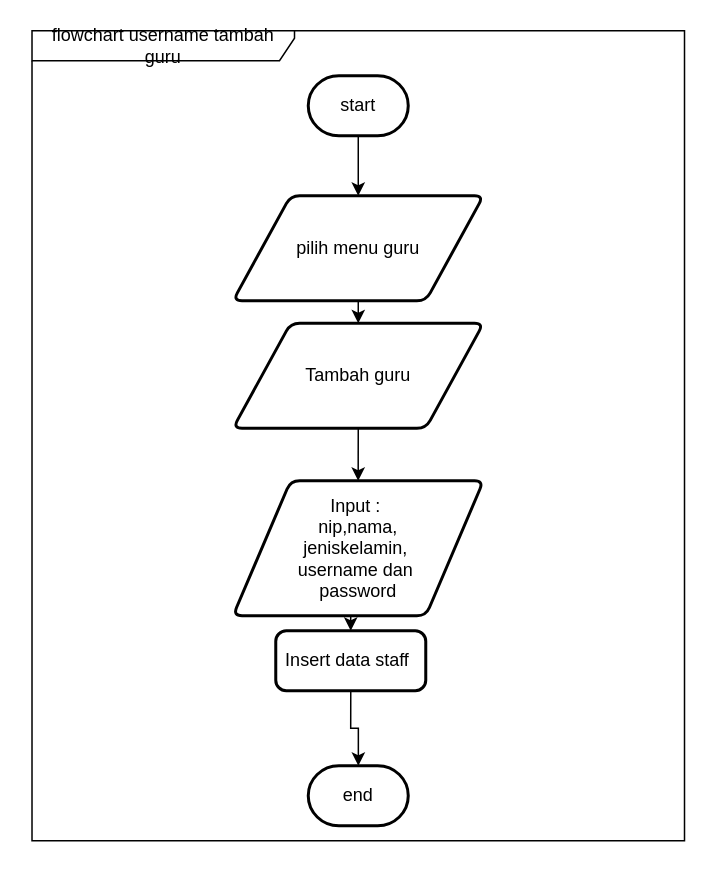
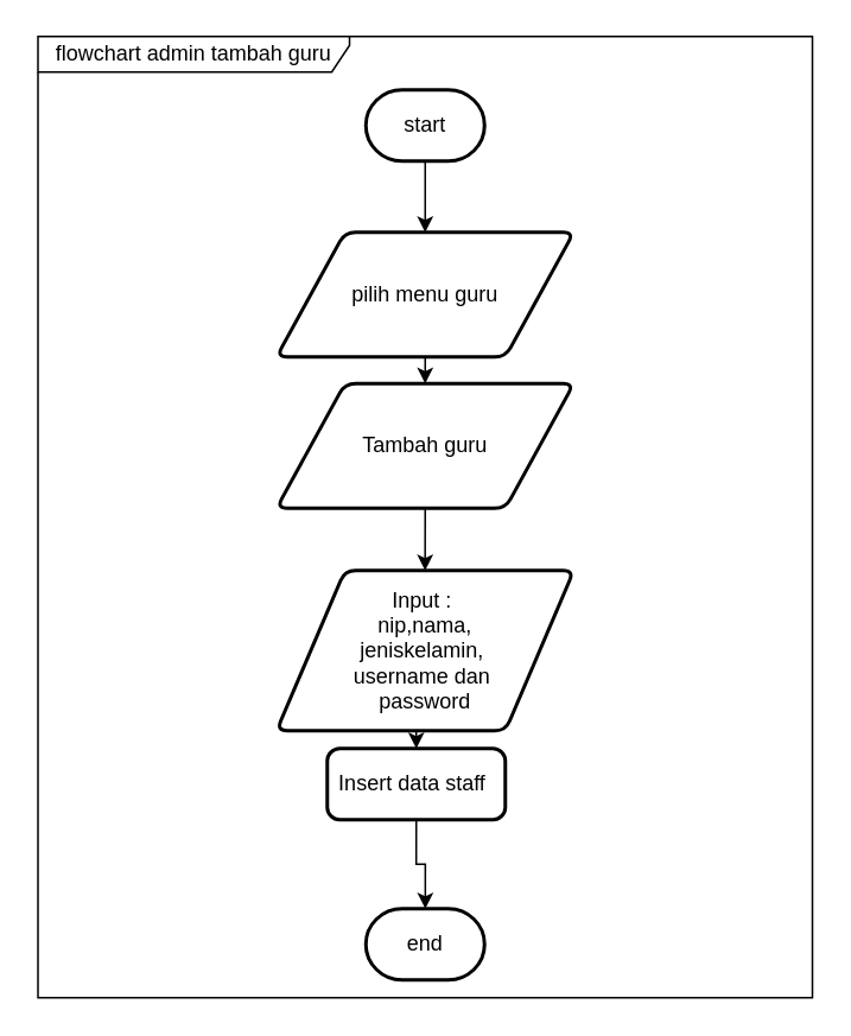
  <mxCell id="0" />
  <mxCell id="1" parent="0" />
  <mxCell id="2" style="edgeStyle=orthogonalEdgeStyle;rounded=0;orthogonalLoop=1;jettySize=auto;html=1;exitX=0.5;exitY=1;exitDx=0;exitDy=0;exitPerimeter=0;" parent="1" source="3" target="5" edge="1"><mxGeometry relative="1" as="geometry" /></mxCell>
  <mxCell id="3" value="start" style="strokeWidth=2;html=1;shape=mxgraph.flowchart.terminator;whiteSpace=wrap;fillColor=#FFFFFF;" parent="1" vertex="1"><mxGeometry x="205" y="50" width="66.67" height="40" as="geometry" /></mxCell>
  <mxCell id="4" style="edgeStyle=orthogonalEdgeStyle;rounded=0;orthogonalLoop=1;jettySize=auto;html=1;exitX=0.5;exitY=1;exitDx=0;exitDy=0;entryX=0.5;entryY=0;entryDx=0;entryDy=0;" parent="1" source="5" target="9" edge="1"><mxGeometry relative="1" as="geometry" /></mxCell>
  <mxCell id="5" value="pilih menu guru" style="shape=parallelogram;html=1;strokeWidth=2;perimeter=parallelogramPerimeter;whiteSpace=wrap;rounded=1;arcSize=12;size=0.23;fillColor=#FFFFFF;" parent="1" vertex="1"><mxGeometry x="154.84" y="130" width="167" height="70" as="geometry" /></mxCell>
  <mxCell id="6" value="end" style="strokeWidth=2;html=1;shape=mxgraph.flowchart.terminator;whiteSpace=wrap;fillColor=#FFFFFF;" parent="1" vertex="1"><mxGeometry x="205" y="510" width="66.67" height="40" as="geometry" /></mxCell>
- <mxCell id="7" value="flowchart username tambah guru" style="shape=umlFrame;whiteSpace=wrap;html=1;fillColor=#FFFFFF;width=175;height=20;" parent="1" vertex="1"><mxGeometry x="20.84" y="20" width="435" height="540" as="geometry" /></mxCell>
+ <mxCell id="7" value="flowchart admin tambah guru" style="shape=umlFrame;whiteSpace=wrap;html=1;fillColor=#FFFFFF;width=175;height=20;" parent="1" vertex="1"><mxGeometry x="20.84" y="20" width="435" height="540" as="geometry" /></mxCell>
  <mxCell id="8" style="edgeStyle=orthogonalEdgeStyle;rounded=0;orthogonalLoop=1;jettySize=auto;html=1;exitX=0.5;exitY=1;exitDx=0;exitDy=0;" parent="1" source="9" target="11" edge="1"><mxGeometry relative="1" as="geometry" /></mxCell>
  <mxCell id="9" value="Tambah guru" style="shape=parallelogram;html=1;strokeWidth=2;perimeter=parallelogramPerimeter;whiteSpace=wrap;rounded=1;arcSize=12;size=0.23;fillColor=#FFFFFF;" parent="1" vertex="1"><mxGeometry x="154.84" y="215" width="167" height="70" as="geometry" /></mxCell>
  <mxCell id="10" style="edgeStyle=orthogonalEdgeStyle;rounded=0;orthogonalLoop=1;jettySize=auto;html=1;exitX=0.5;exitY=1;exitDx=0;exitDy=0;entryX=0.5;entryY=0;entryDx=0;entryDy=0;" parent="1" source="11" target="13" edge="1"><mxGeometry relative="1" as="geometry" /></mxCell>
  <mxCell id="11" value="Input :&amp;nbsp;&lt;br&gt;nip,nama,&lt;br&gt;jeniskelamin,&amp;nbsp;&lt;br&gt;username dan&amp;nbsp;&lt;br&gt;password" style="shape=parallelogram;html=1;strokeWidth=2;perimeter=parallelogramPerimeter;whiteSpace=wrap;rounded=1;arcSize=12;size=0.23;fillColor=#FFFFFF;" parent="1" vertex="1"><mxGeometry x="154.84" y="320" width="167" height="90" as="geometry" /></mxCell>
  <mxCell id="12" style="edgeStyle=orthogonalEdgeStyle;rounded=0;orthogonalLoop=1;jettySize=auto;html=1;exitX=0.5;exitY=1;exitDx=0;exitDy=0;" parent="1" source="13" target="6" edge="1"><mxGeometry relative="1" as="geometry" /></mxCell>
  <mxCell id="13" value="Insert data staff&amp;nbsp;" style="rounded=1;whiteSpace=wrap;html=1;absoluteArcSize=1;arcSize=14;strokeWidth=2;fillColor=#FFFFFF;" parent="1" vertex="1"><mxGeometry x="183.34" y="420" width="100" height="40" as="geometry" /></mxCell>
